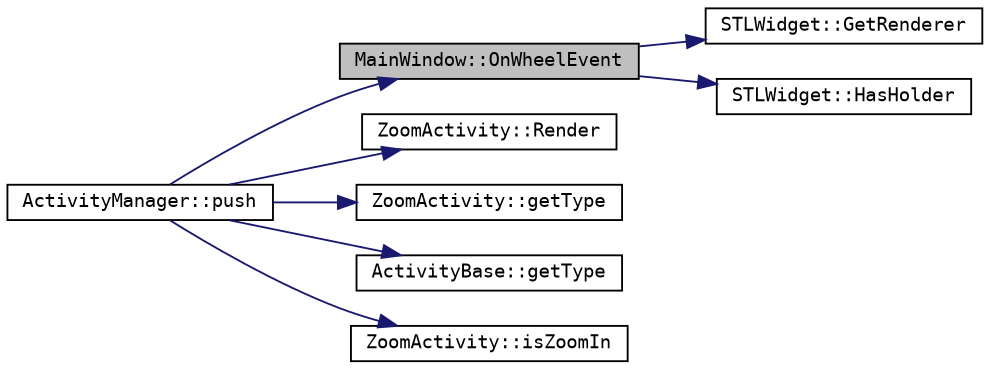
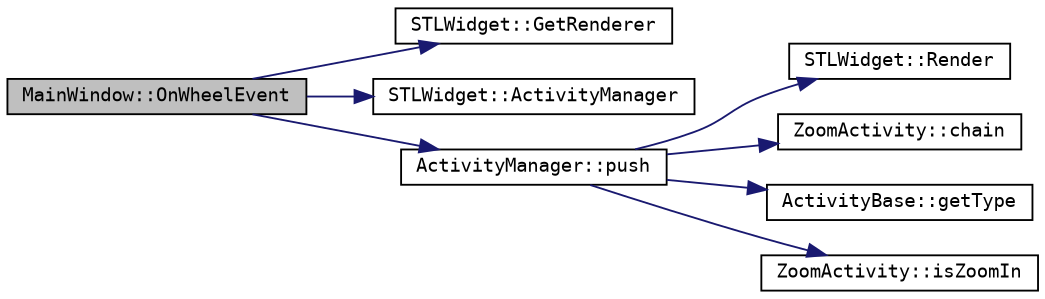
  digraph {
    fontname="DejaVu Sans Mono"
    rankdir=LR
    node [color=black fillcolor=white fontname="DejaVu Sans Mono" fontsize=10 shape=record style=filled]
    edge [color=midnightblue fontname="DejaVu Sans Mono" fontsize=10 labelfontname=Helvetica labelfontsize=10 style=solid]
    n1 [fillcolor=grey75 fontcolor=black height=0.2 label="MainWindow::OnWheelEvent" width=0.4]
    n2 [height=0.2 label="STLWidget::GetRenderer" width=0.4]
-   n3 [height=0.2 label="STLWidget::HasHolder" width=0.4]
+   n3 [height=0.2 label="STLWidget::ActivityManager" width=0.4]
    n4 [height=0.2 label="ActivityManager::push" width=0.4]
-   n5 [height=0.2 label="ZoomActivity::Render" width=0.4]
-   n6 [height=0.2 label="ZoomActivity::getType" width=0.4]
+   n5 [height=0.2 label="STLWidget::Render" width=0.4]
+   n6 [height=0.2 label="ZoomActivity::chain" width=0.4]
    n7 [height=0.2 label="ActivityBase::getType" width=0.4]
    n8 [height=0.2 label="ZoomActivity::isZoomIn" width=0.4]
    n1 -> n2
    n1 -> n3
-   n4 -> n1
+   n1 -> n4
    n4 -> n5
    n4 -> n6
    n4 -> n7
    n4 -> n8
  }
